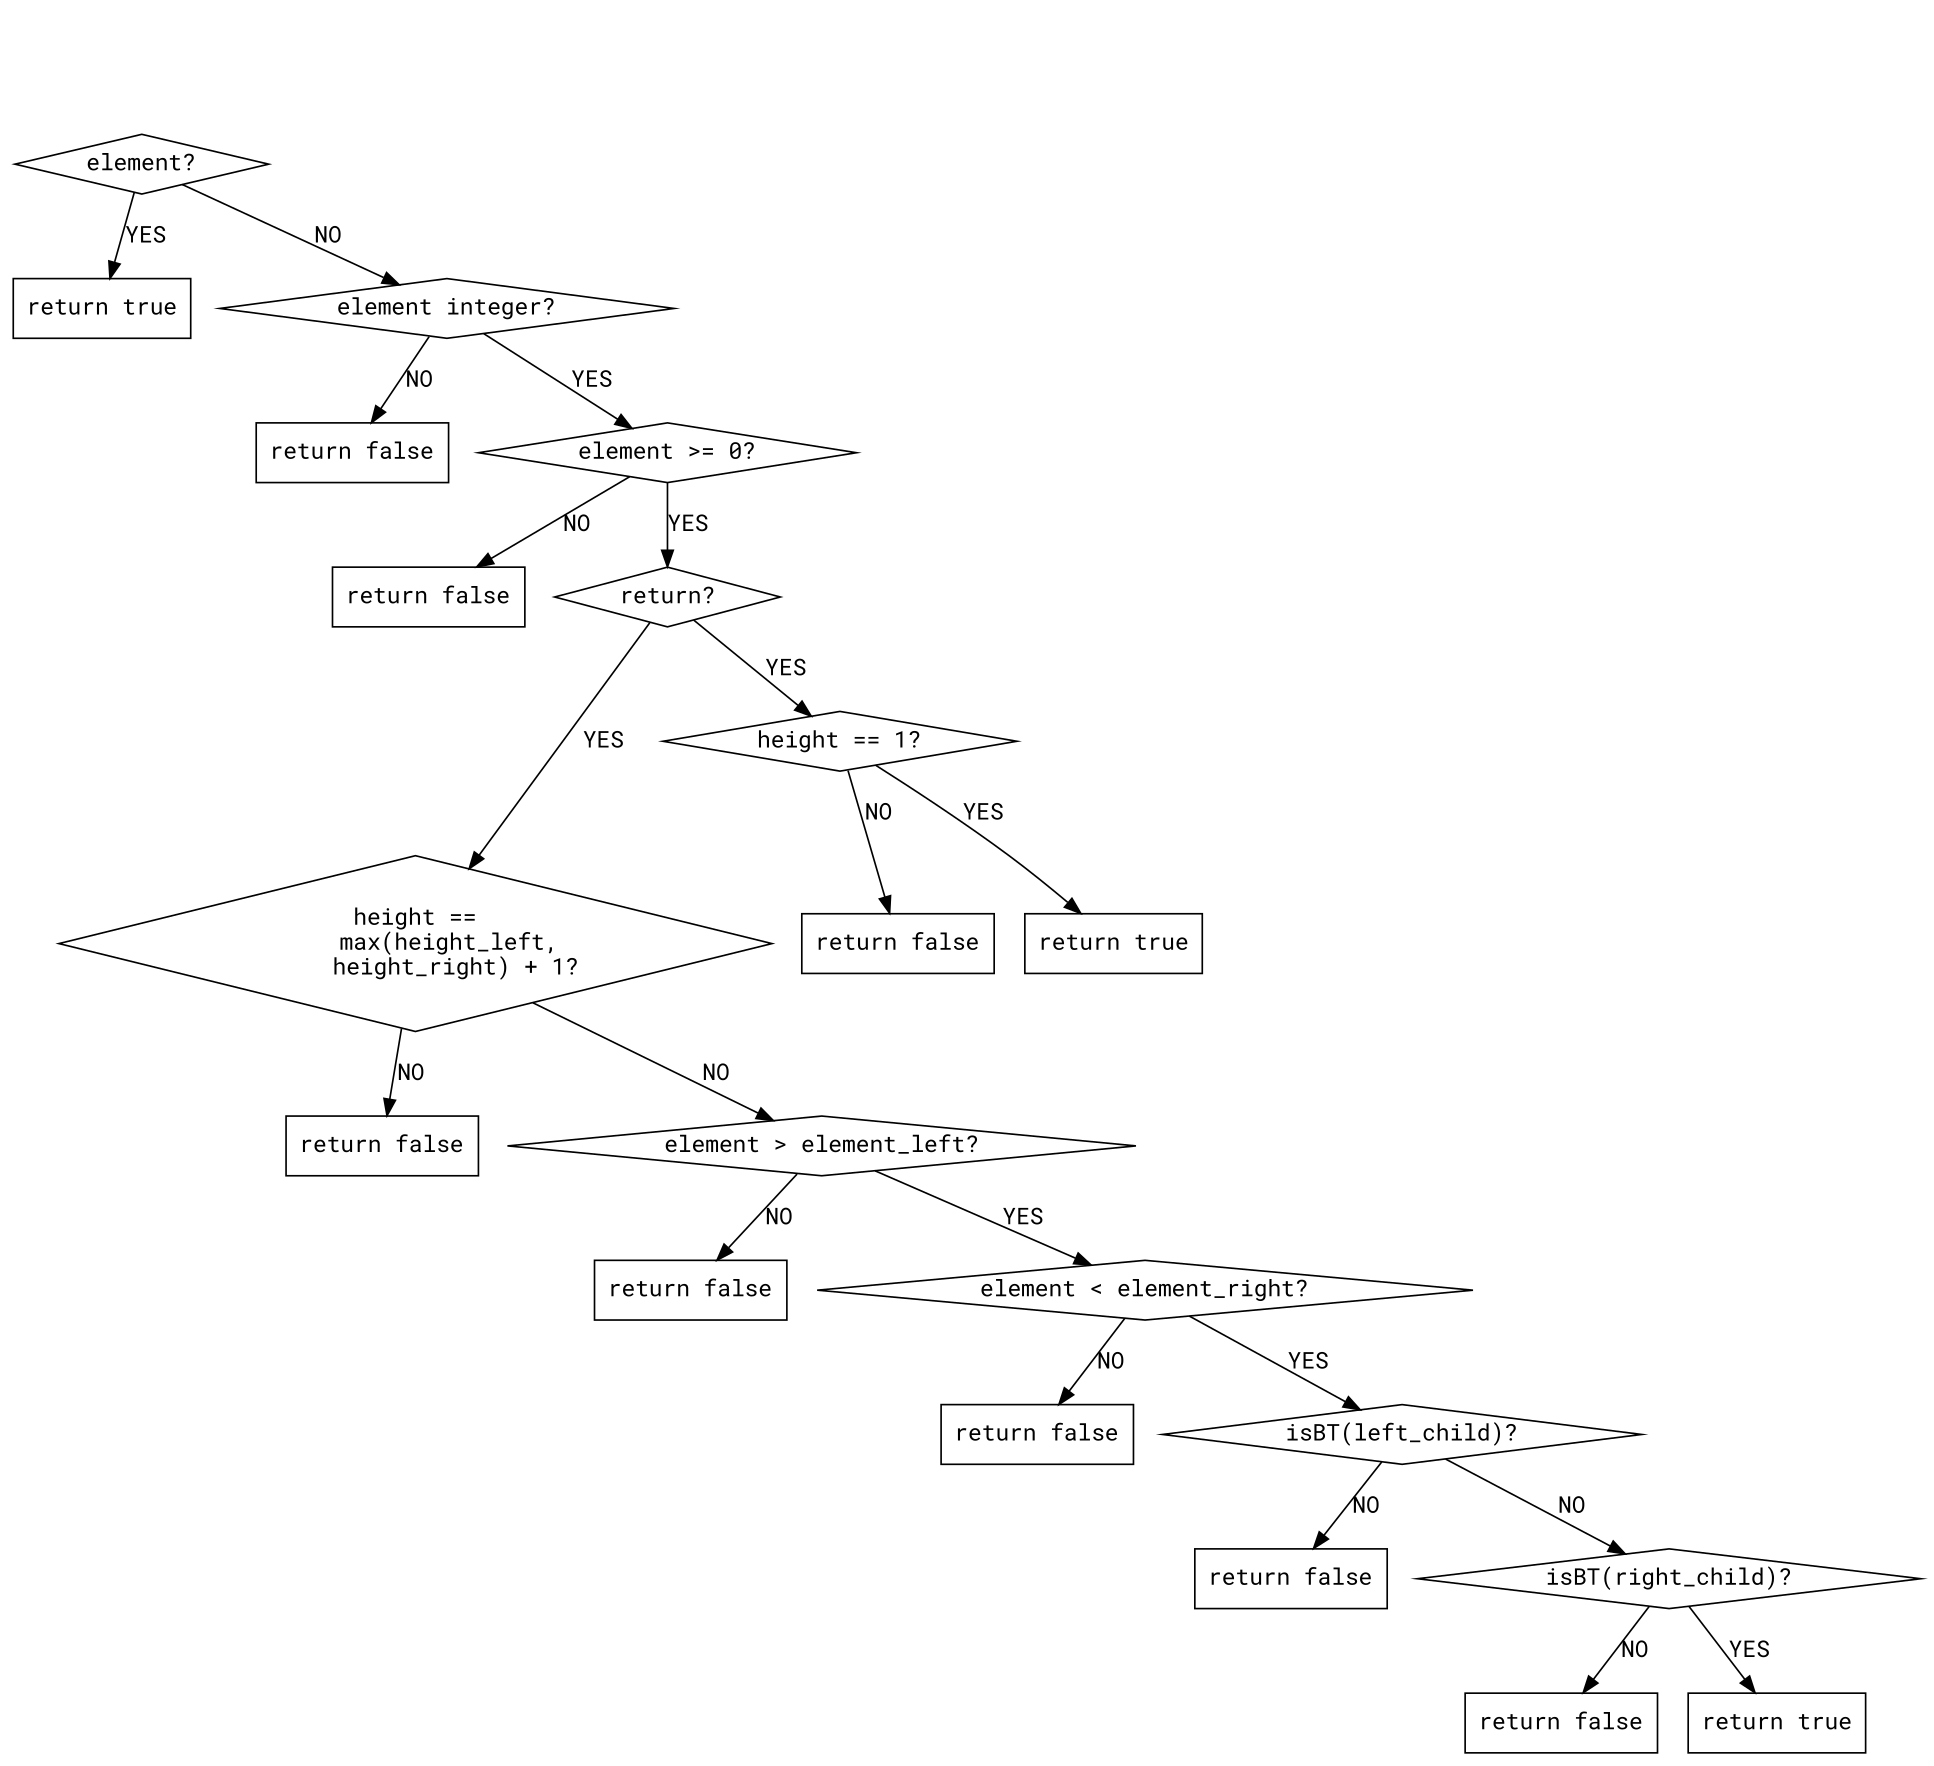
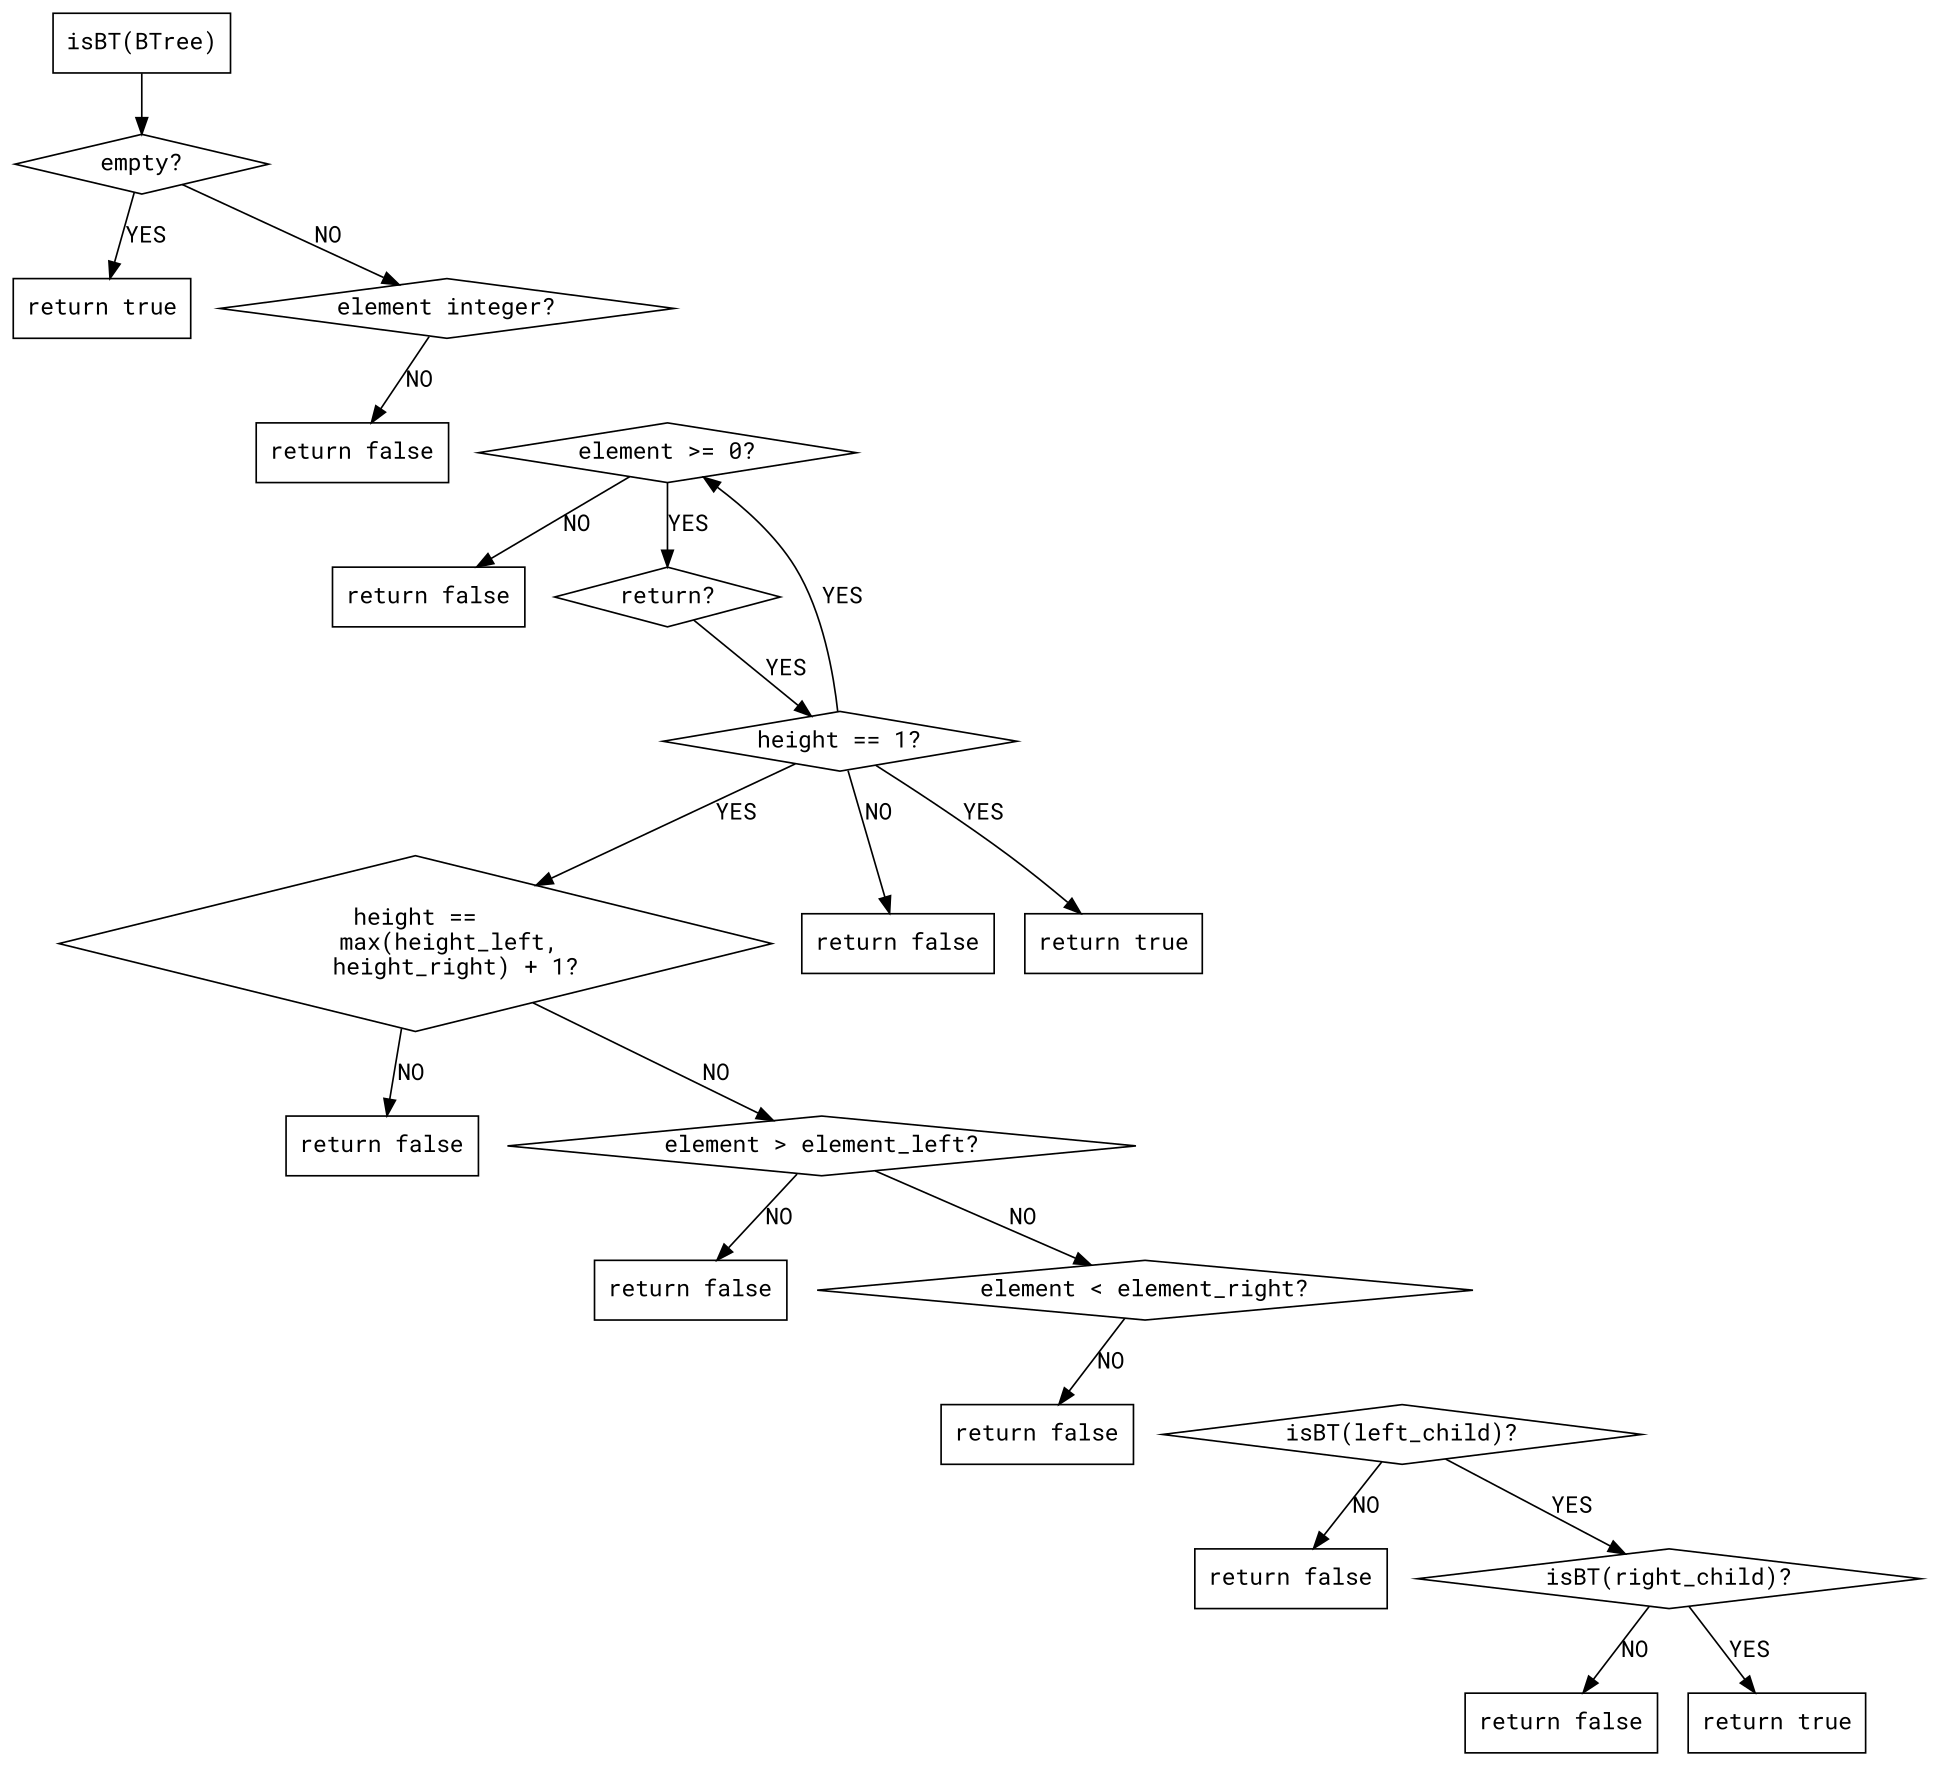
  digraph {
    compound=true
    fontname="Roboto Mono"
    node [fontname="Roboto Mono" shape=box]
    edge [fontname="Roboto Mono"]
-   n1 [label="element?" shape=diamond]
+   n1 [label="empty?" shape=diamond]
    n2 [label="return true"]
    n3 [label="element integer?" shape=diamond]
+   "isBT(BTree)"
    n5 [label="return false"]
    n6 [label="element >= 0?" shape=diamond]
    n7 [label="return false"]
    n8 [label="return?" shape=diamond]
    n9 [label="height == 1?" shape=diamond]
    n10 [label="height ==\n     max(height_left,\n      height_right) + 1?" shape=diamond]
    n11 [label="return false"]
    n12 [label="return true"]
    n13 [label="return false"]
    n14 [label="element > element_left?" shape=diamond]
    n15 [label="return false"]
    n16 [label="element < element_right?" shape=diamond]
    n17 [label="return false"]
    n18 [label="isBT(left_child)?" shape=diamond]
    n19 [label="return false"]
    n20 [label="isBT(right_child)?" shape=diamond]
    n21 [label="return false"]
    n22 [label="return true"]
    n1 -> n2 [label=YES]
    n1 -> n3 [label=NO]
    n3 -> n5 [label=NO]
-   n3 -> n6 [label=YES]
+   n9 -> n6 [label=YES]
+   "isBT(BTree)" -> n1
    n6 -> n7 [label=NO]
    n6 -> n8 [label=YES]
    n8 -> n9 [label=YES]
-   n8 -> n10 [label=YES]
+   n9 -> n10 [label=YES]
    n9 -> n11 [label=NO]
    n9 -> n12 [label=YES]
    n10 -> n13 [label=NO]
    n10 -> n14 [label=NO]
    n14 -> n15 [label=NO]
-   n14 -> n16 [label=YES]
+   n14 -> n16 [label=NO]
    n16 -> n17 [label=NO]
-   n16 -> n18 [label=YES]
    n18 -> n19 [label=NO]
-   n18 -> n20 [label=NO]
+   n18 -> n20 [label=YES]
    n20 -> n21 [label=NO]
    n20 -> n22 [label=YES]
  }
